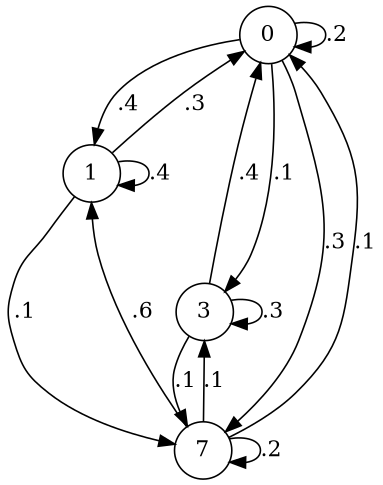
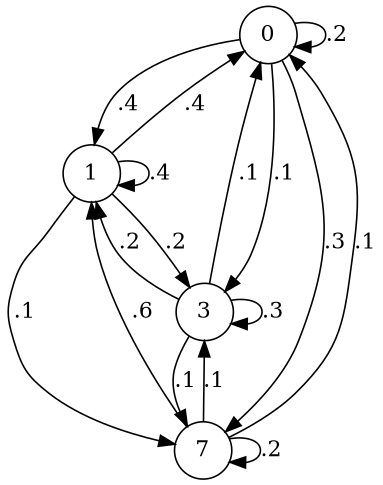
  digraph {
    node [shape=circle]
    0
    1
    n3 [label=7]
    3
    0 -> 0 [label=.2]
    0 -> 1 [label=.4]
    0 -> n3 [label=.3]
    0 -> 3 [label=.1]
-   1 -> 0 [label=.3]
+   1 -> 0 [label=.4]
    1 -> 1 [label=.4]
    1 -> n3 [label=.1]
+   1 -> 3 [label=.2]
    n3 -> 0 [label=.1]
    n3 -> 1 [label=.6]
    n3 -> n3 [label=.2]
    n3 -> 3 [label=.1]
-   3 -> 0 [label=.4]
+   3 -> 0 [label=.1]
+   3 -> 1 [label=.2]
    3 -> n3 [label=.1]
    3 -> 3 [label=.3]
  }
